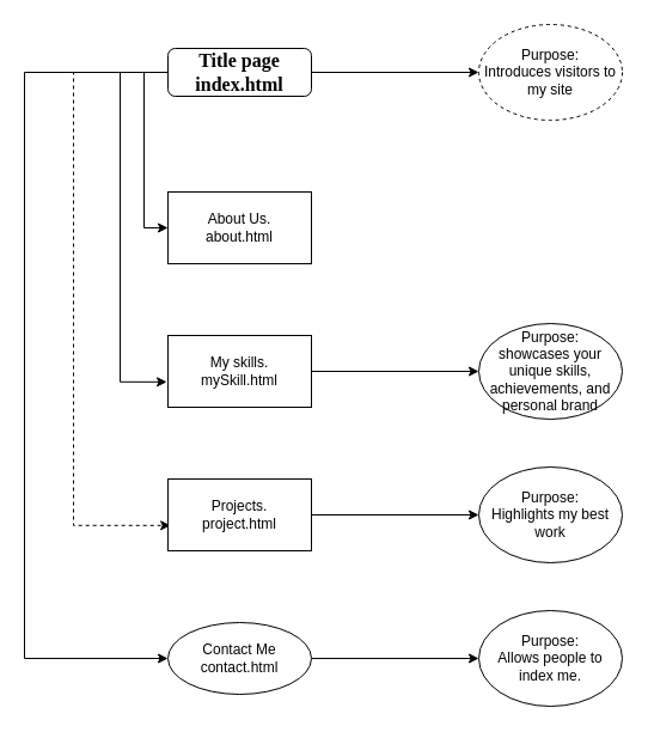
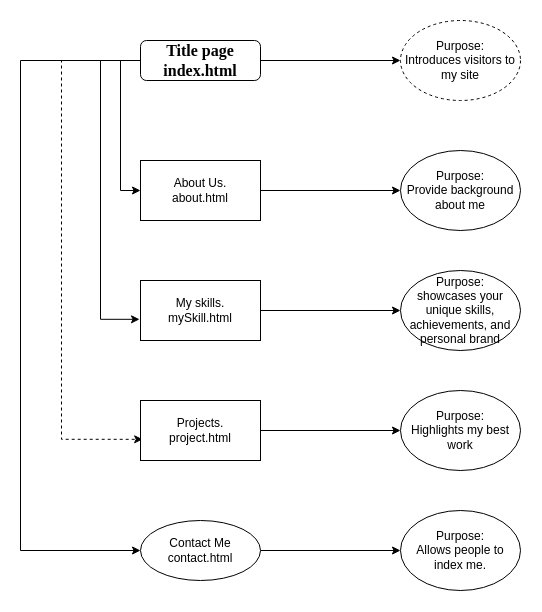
  <mxCell id="0" />
  <mxCell id="1" parent="0" />
  <mxCell id="2" style="edgeStyle=orthogonalEdgeStyle;rounded=0;orthogonalLoop=1;jettySize=auto;html=1;exitX=0;exitY=0.5;exitDx=0;exitDy=0;entryX=0;entryY=0.5;entryDx=0;entryDy=0;" edge="1" parent="1" source="6" target="8"><mxGeometry relative="1" as="geometry" /></mxCell>
  <mxCell id="3" style="edgeStyle=orthogonalEdgeStyle;rounded=0;orthogonalLoop=1;jettySize=auto;html=1;entryX=-0.008;entryY=0.647;entryDx=0;entryDy=0;entryPerimeter=0;" edge="1" parent="1" source="6" target="10"><mxGeometry relative="1" as="geometry"><mxPoint x="20" y="320" as="targetPoint" /><Array as="points"><mxPoint x="100" y="60" /><mxPoint x="100" y="319" /></Array></mxGeometry></mxCell>
  <mxCell id="4" style="edgeStyle=orthogonalEdgeStyle;rounded=0;orthogonalLoop=1;jettySize=auto;html=1;entryX=0.018;entryY=0.647;entryDx=0;entryDy=0;entryPerimeter=0;dashed=1;" edge="1" parent="1" source="6" target="12"><mxGeometry relative="1" as="geometry"><mxPoint x="60" y="440" as="targetPoint" /><Array as="points"><mxPoint x="61" y="60" /><mxPoint x="61" y="439" /></Array></mxGeometry></mxCell>
  <mxCell id="5" style="edgeStyle=orthogonalEdgeStyle;rounded=0;orthogonalLoop=1;jettySize=auto;html=1;entryX=0;entryY=0.5;entryDx=0;entryDy=0;" edge="1" parent="1" source="6" target="16"><mxGeometry relative="1" as="geometry" /></mxCell>
  <mxCell id="6" value="&lt;span id=&quot;docs-internal-guid-cf432512-7fff-5883-478b-b84256efadac&quot;&gt;&lt;span style=&quot;font-size: 12pt; font-family: Merriweather, serif; background-color: transparent; font-weight: 700; font-variant-numeric: normal; font-variant-east-asian: normal; font-variant-alternates: normal; font-variant-position: normal; font-variant-emoji: normal; vertical-align: baseline; white-space-collapse: preserve;&quot;&gt;Title page&lt;/span&gt;&lt;/span&gt;&lt;div&gt;&lt;span&gt;&lt;span style=&quot;font-size: 12pt; font-family: Merriweather, serif; background-color: transparent; font-weight: 700; font-variant-numeric: normal; font-variant-east-asian: normal; font-variant-alternates: normal; font-variant-position: normal; font-variant-emoji: normal; vertical-align: baseline; white-space-collapse: preserve;&quot;&gt;index.html&lt;/span&gt;&lt;/span&gt;&lt;/div&gt;" style="rounded=1;whiteSpace=wrap;html=1;fontSize=12;glass=0;strokeWidth=1;shadow=0;" parent="1" vertex="1"><mxGeometry x="140" y="40" width="120" height="40" as="geometry" /></mxCell>
+ <mxCell id="7" style="edgeStyle=orthogonalEdgeStyle;rounded=0;orthogonalLoop=1;jettySize=auto;html=1;entryX=0;entryY=0.5;entryDx=0;entryDy=0;" edge="1" parent="1" source="8" target="17"><mxGeometry relative="1" as="geometry" /></mxCell>
  <mxCell id="8" value="About Us.&lt;div&gt;about.html&lt;/div&gt;" style="rounded=0;whiteSpace=wrap;html=1;" vertex="1" parent="1"><mxGeometry x="140" y="160" width="120" height="60" as="geometry" /></mxCell>
  <mxCell id="9" style="edgeStyle=orthogonalEdgeStyle;rounded=0;orthogonalLoop=1;jettySize=auto;html=1;" edge="1" parent="1" source="10" target="18"><mxGeometry relative="1" as="geometry" /></mxCell>
  <mxCell id="10" value="My skills.&lt;div&gt;mySkill.html&lt;/div&gt;" style="rounded=0;whiteSpace=wrap;html=1;" vertex="1" parent="1"><mxGeometry x="140" y="280" width="120" height="60" as="geometry" /></mxCell>
  <mxCell id="11" style="edgeStyle=orthogonalEdgeStyle;rounded=0;orthogonalLoop=1;jettySize=auto;html=1;" edge="1" parent="1" source="12" target="19"><mxGeometry relative="1" as="geometry" /></mxCell>
  <mxCell id="12" value="Projects.&lt;div&gt;project.html&lt;/div&gt;" style="rounded=0;whiteSpace=wrap;html=1;" vertex="1" parent="1"><mxGeometry x="140" y="400" width="120" height="60" as="geometry" /></mxCell>
  <mxCell id="13" style="edgeStyle=orthogonalEdgeStyle;rounded=0;orthogonalLoop=1;jettySize=auto;html=1;" edge="1" parent="1" source="14" target="20"><mxGeometry relative="1" as="geometry" /></mxCell>
  <mxCell id="14" value="Contact Me&lt;div&gt;contact.html&lt;/div&gt;" style="ellipse;whiteSpace=wrap;html=1;" vertex="1" parent="1"><mxGeometry x="140" y="520" width="120" height="60" as="geometry" /></mxCell>
  <mxCell id="15" style="edgeStyle=orthogonalEdgeStyle;rounded=0;orthogonalLoop=1;jettySize=auto;html=1;entryX=0;entryY=0.5;entryDx=0;entryDy=0;exitX=0;exitY=0.5;exitDx=0;exitDy=0;" edge="1" parent="1" source="6" target="14"><mxGeometry relative="1" as="geometry"><mxPoint x="20" y="560" as="targetPoint" /><mxPoint x="130" y="60" as="sourcePoint" /><Array as="points"><mxPoint x="20" y="60" /><mxPoint x="20" y="550" /></Array></mxGeometry></mxCell>
  <mxCell id="16" value="Purpose:&lt;div&gt;Introduces visitors to my site&lt;/div&gt;" style="ellipse;whiteSpace=wrap;html=1;dashed=1;" vertex="1" parent="1"><mxGeometry x="400" y="20" width="120" height="80" as="geometry" /></mxCell>
+ <mxCell id="17" value="Purpose:&lt;div&gt;Provide background about me&lt;/div&gt;" style="ellipse;whiteSpace=wrap;html=1;" vertex="1" parent="1"><mxGeometry x="400" y="150" width="120" height="80" as="geometry" /></mxCell>
  <mxCell id="18" value="Purpose:&lt;div&gt;showcases your unique skills, achievements, and personal brand&lt;/div&gt;" style="ellipse;whiteSpace=wrap;html=1;" vertex="1" parent="1"><mxGeometry x="400" y="270" width="120" height="80" as="geometry" /></mxCell>
  <mxCell id="19" value="Purpose:&lt;div&gt;Highlights my best work&lt;/div&gt;" style="ellipse;whiteSpace=wrap;html=1;" vertex="1" parent="1"><mxGeometry x="400" y="390" width="120" height="80" as="geometry" /></mxCell>
  <mxCell id="20" value="Purpose:&lt;div&gt;Allows people to index me.&lt;/div&gt;" style="ellipse;whiteSpace=wrap;html=1;" vertex="1" parent="1"><mxGeometry x="400" y="510" width="120" height="80" as="geometry" /></mxCell>
